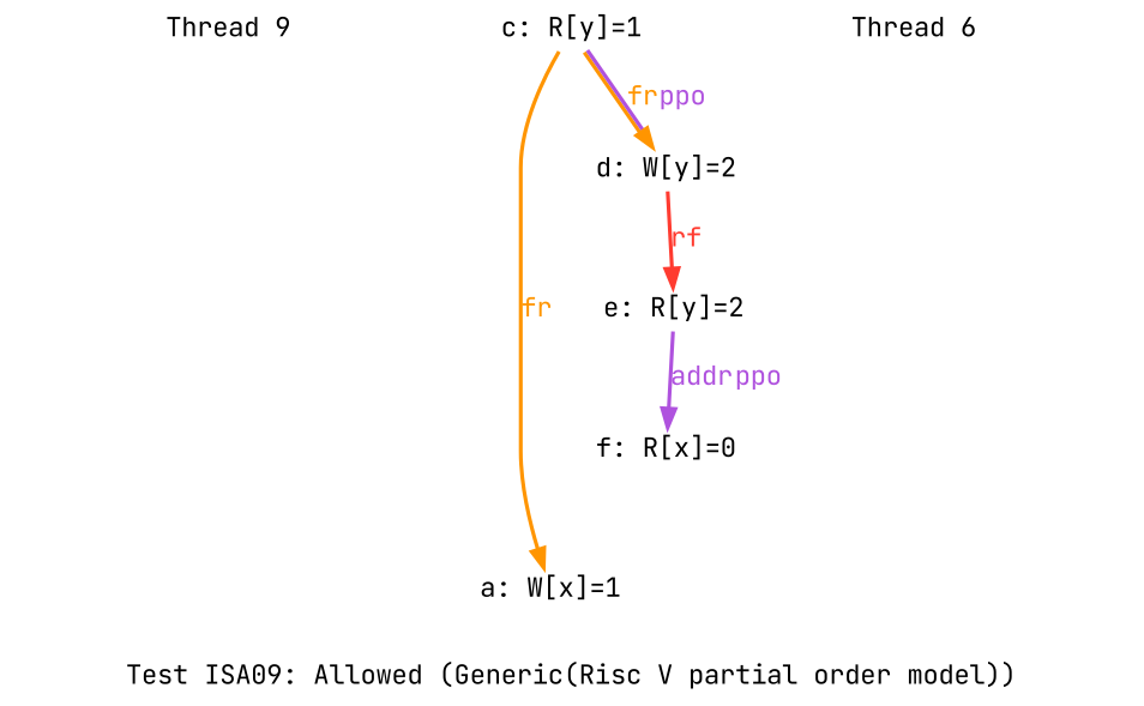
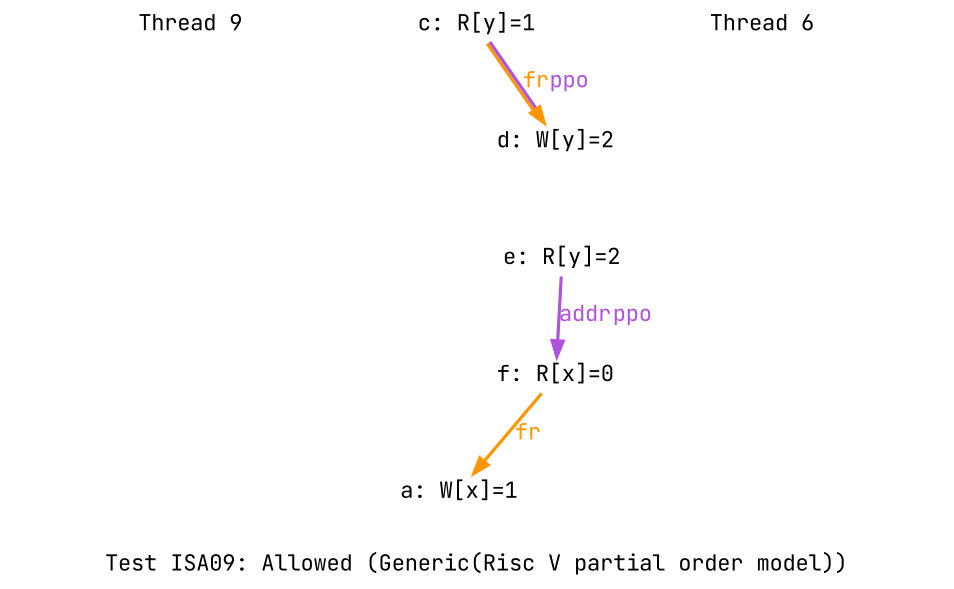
  digraph {
    fontname="JetBrains Mono"
    fontsize=14
    label="Test ISA09: Allowed (Generic(Risc V partial order model))"
    splines=spline
    node [fixedsize=false fontname="JetBrains Mono" fontsize=14 shape=none]
    edge [arrowsize=1.000000 fontname="JetBrains Mono" fontsize=14 penwidth=2.000000]
    n1 [fixedsize=true height=0.281250 label="Thread 9" width=3.250000]
    n2 [height=0.194444 label="a: W[x]=1" width=1.166667]
    n3 [height=0.194444 label="c: R[y]=1" width=1.166667]
    n4 [height=0.194444 label="d: W[y]=2" width=1.166667]
    n5 [height=0.194444 label="e: R[y]=2" width=1.166667]
    n6 [fixedsize=true height=0.281250 label="Thread 6" width=3.250000]
    n7 [height=0.194444 label="f: R[x]=0" width=1.166667]
    n3 -> n4 [color="#FF9500:#AF52DE" label=<<font color="#FF9500">fr</font><font color="#AF52DE">ppo</font>>]
-   n4 -> n5 [color="#FF3B30" label=<<font color="#FF3B30">rf</font>>]
    n5 -> n7 [color="#AF52DE" label=<<font color="#AF52DE">addr</font><font color="#AF52DE">ppo</font>>]
-   n3 -> n2 [color="#FF9500" label=<<font color="#FF9500">fr</font>>]
+   n7 -> n2 [color="#FF9500" label=<<font color="#FF9500">fr</font>>]
  }
